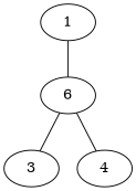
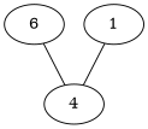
  graph {
    n1 [label=6]
    1
-   3
    4
-   n1 -- 3
    n1 -- 4
-   1 -- n1
+   1 -- 4
  }
